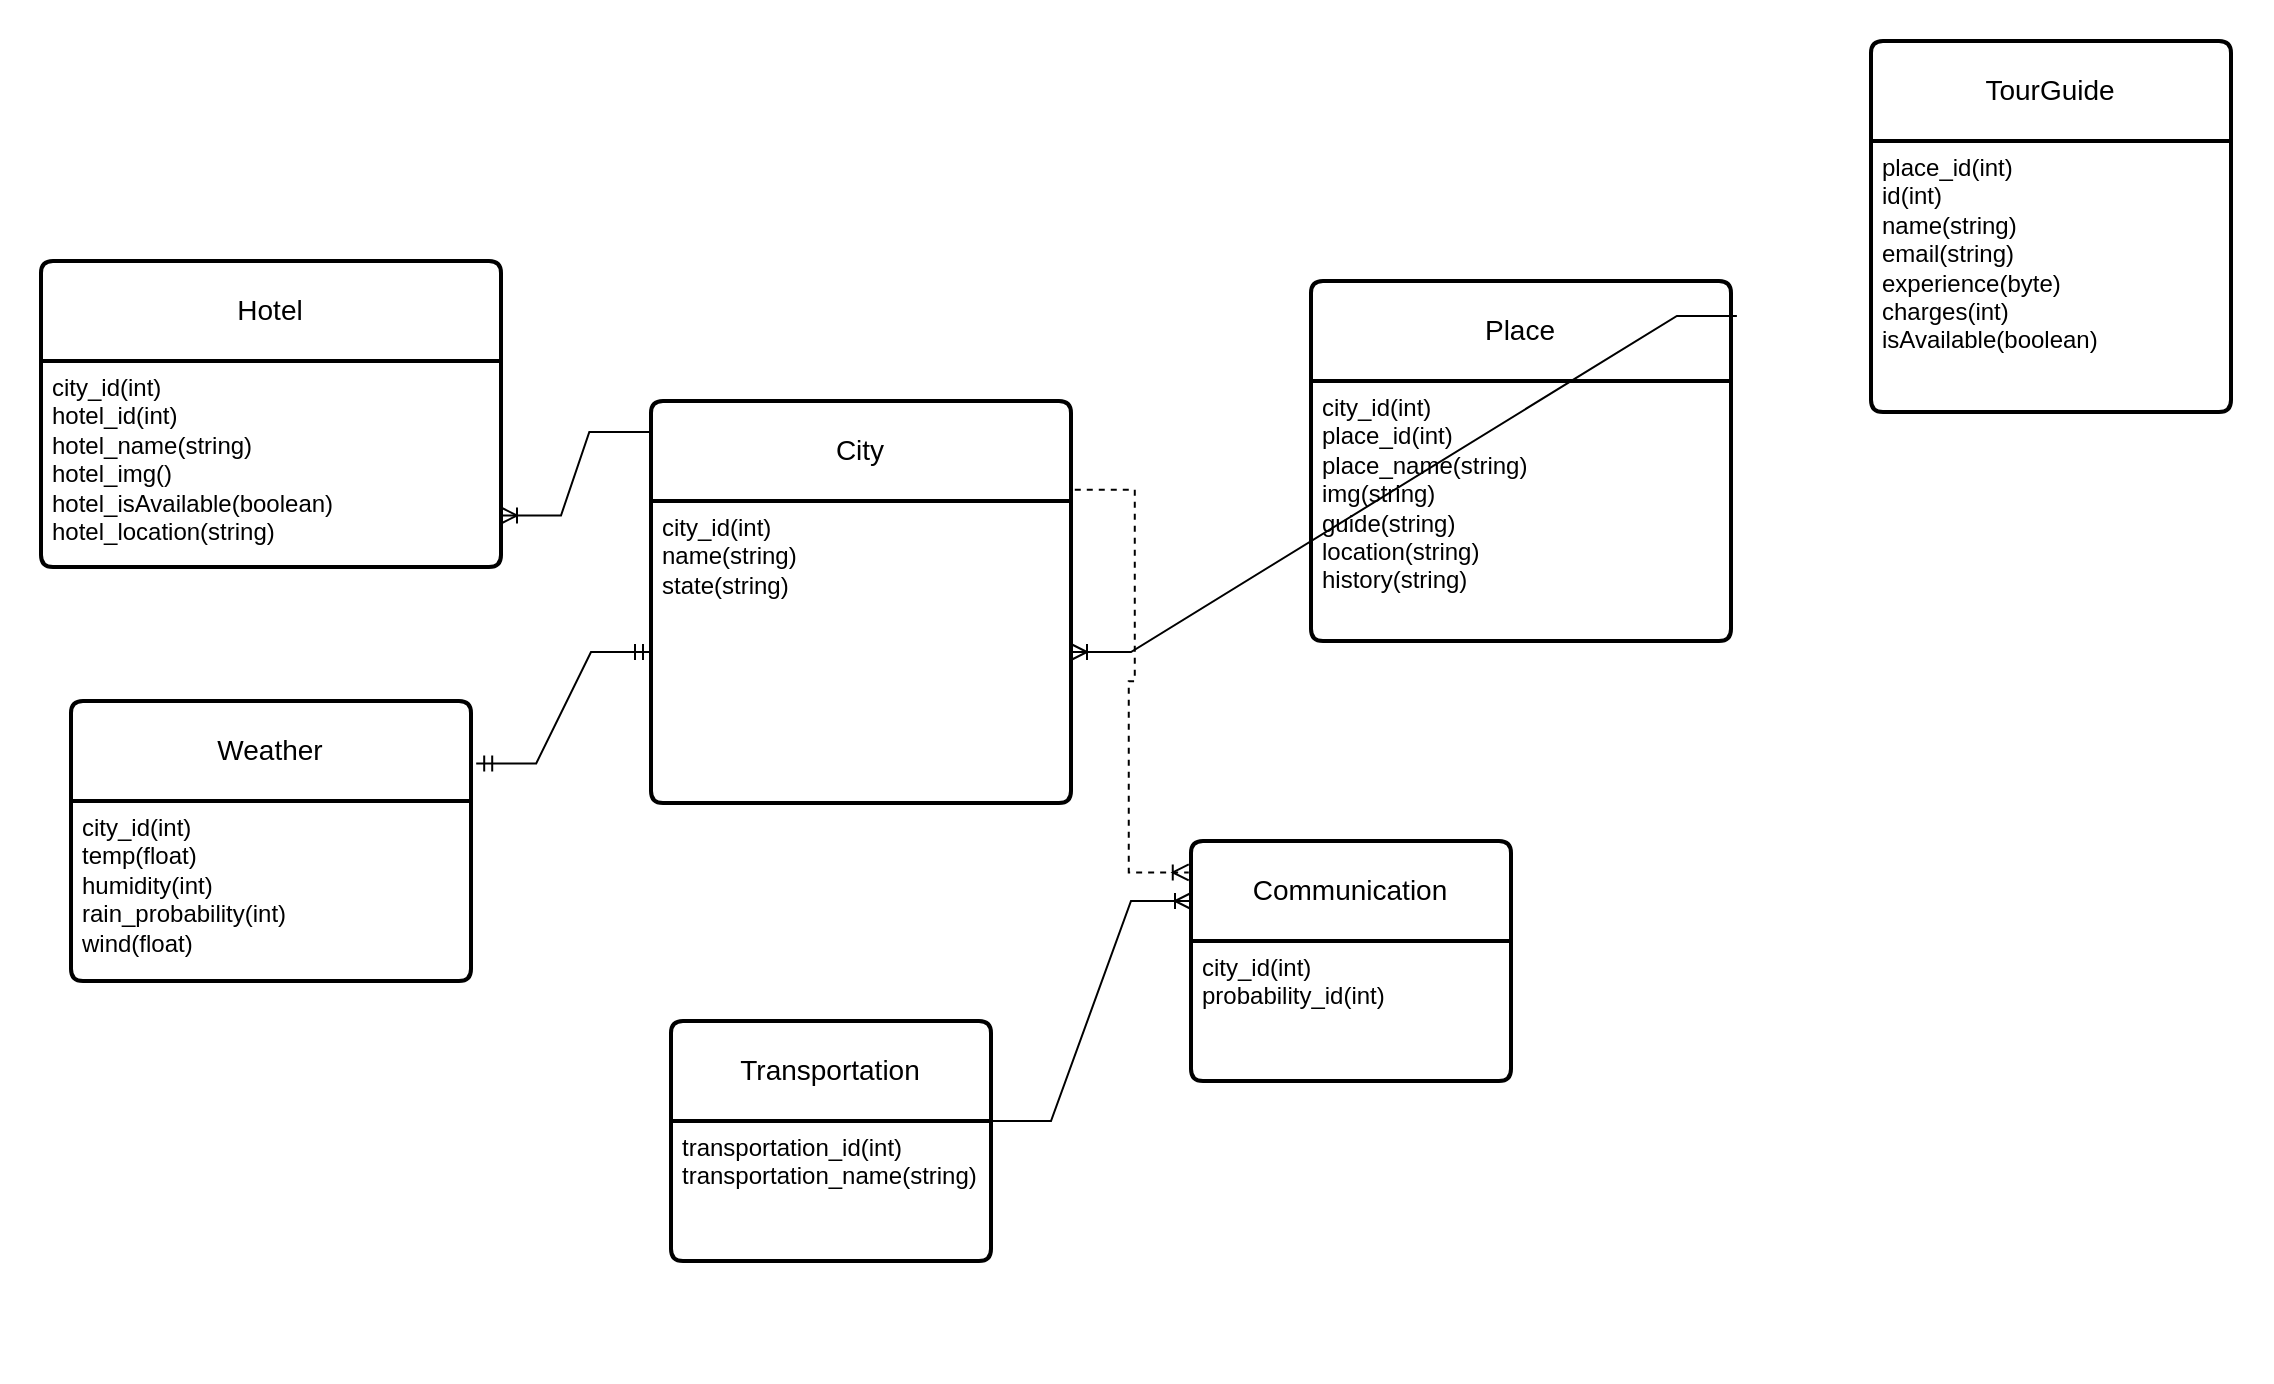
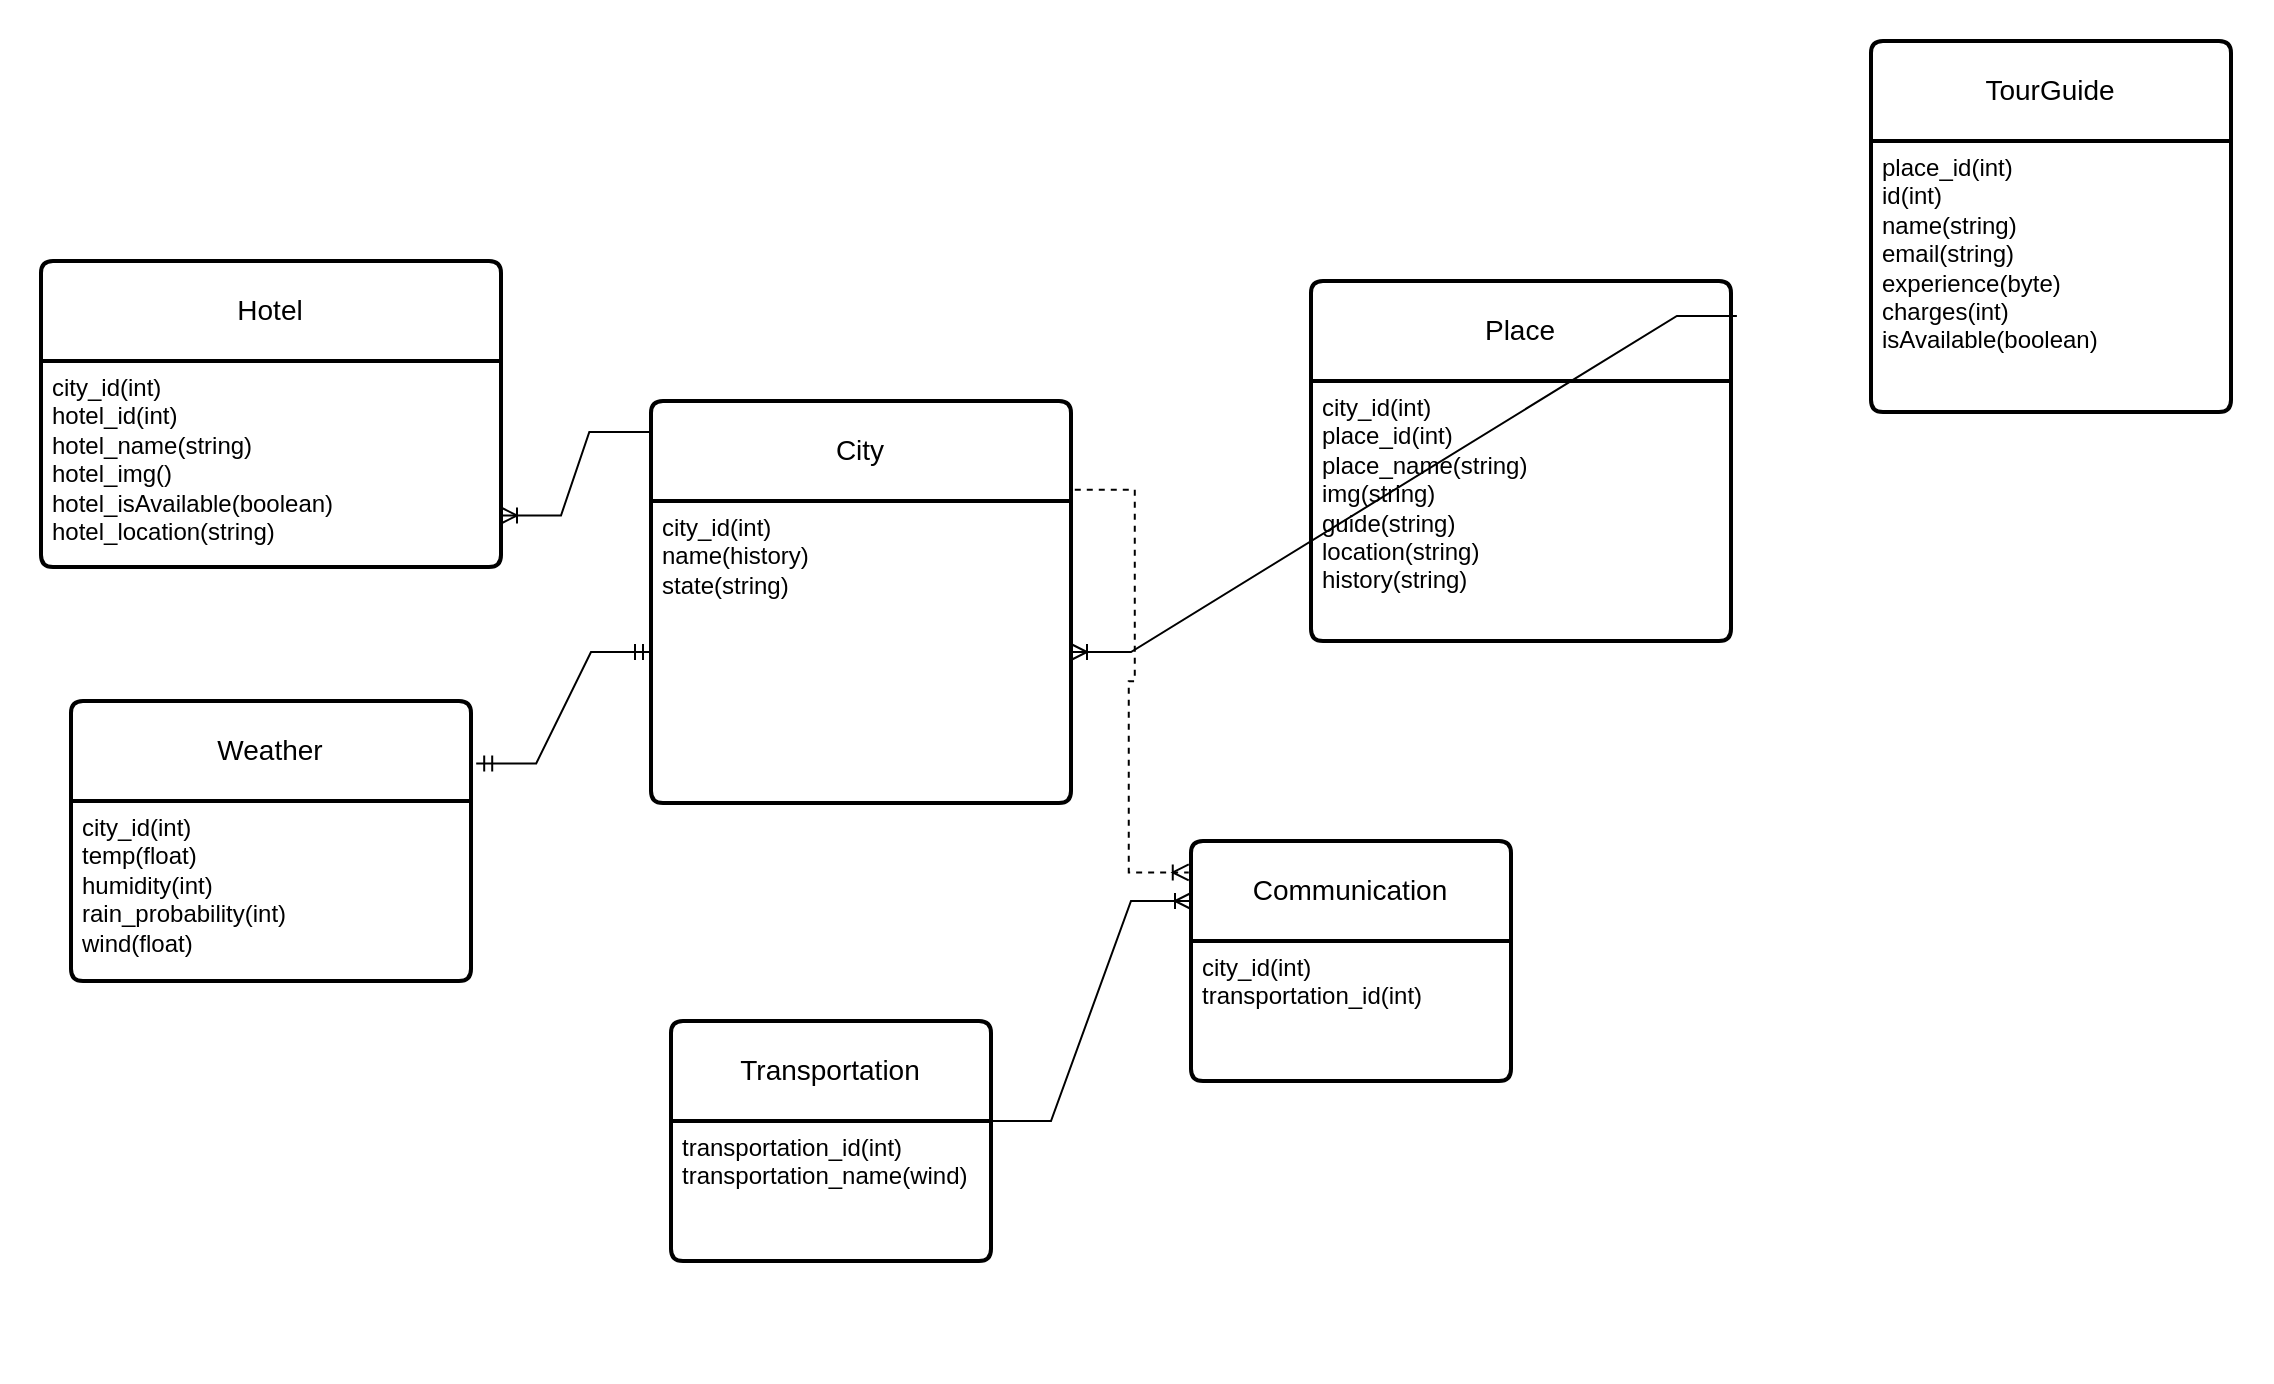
  <mxCell id="0" />
  <mxCell id="1" parent="0" />
  <mxCell id="2" value="City" style="swimlane;childLayout=stackLayout;horizontal=1;startSize=50;horizontalStack=0;rounded=1;fontSize=14;fontStyle=0;strokeWidth=2;resizeParent=0;resizeLast=1;shadow=0;dashed=0;align=center;arcSize=4;whiteSpace=wrap;html=1;" parent="1" vertex="1"><mxGeometry x="325" y="200" width="210" height="201" as="geometry" /></mxCell>
- <mxCell id="3" value="city_id(int)&lt;div&gt;name(string)&lt;div&gt;state(string)&lt;/div&gt;&lt;div&gt;&lt;br&gt;&lt;/div&gt;&lt;div&gt;&lt;br&gt;&lt;/div&gt;&lt;/div&gt;" style="align=left;strokeColor=none;fillColor=none;spacingLeft=4;fontSize=12;verticalAlign=top;resizable=0;rotatable=0;part=1;html=1;" parent="2" vertex="1"><mxGeometry y="50" width="210" height="151" as="geometry" /></mxCell>
+ <mxCell id="3" value="city_id(int)&lt;div&gt;name(history)&lt;div&gt;state(string)&lt;/div&gt;&lt;div&gt;&lt;br&gt;&lt;/div&gt;&lt;div&gt;&lt;br&gt;&lt;/div&gt;&lt;/div&gt;" style="align=left;strokeColor=none;fillColor=none;spacingLeft=4;fontSize=12;verticalAlign=top;resizable=0;rotatable=0;part=1;html=1;" parent="2" vertex="1"><mxGeometry y="50" width="210" height="151" as="geometry" /></mxCell>
  <mxCell id="4" value="Place" style="swimlane;childLayout=stackLayout;horizontal=1;startSize=50;horizontalStack=0;rounded=1;fontSize=14;fontStyle=0;strokeWidth=2;resizeParent=0;resizeLast=1;shadow=0;dashed=0;align=center;arcSize=4;whiteSpace=wrap;html=1;" parent="1" vertex="1"><mxGeometry x="655" y="140" width="210" height="180" as="geometry" /></mxCell>
  <mxCell id="5" value="city_id(int)&lt;div&gt;place_id(int)&lt;/div&gt;&lt;div&gt;place_name(string)&lt;div&gt;img(string)&lt;/div&gt;&lt;div&gt;guide(string)&lt;/div&gt;&lt;div&gt;location(string)&lt;/div&gt;&lt;div&gt;history(string)&lt;/div&gt;&lt;/div&gt;" style="align=left;strokeColor=none;fillColor=none;spacingLeft=4;fontSize=12;verticalAlign=top;resizable=0;rotatable=0;part=1;html=1;" parent="4" vertex="1"><mxGeometry y="50" width="210" height="130" as="geometry" /></mxCell>
  <mxCell id="6" value="" style="edgeStyle=entityRelationEdgeStyle;fontSize=12;html=1;endArrow=ERoneToMany;rounded=0;entryX=0;entryY=0.25;entryDx=0;entryDy=0;exitX=1;exitY=0;exitDx=0;exitDy=0;" parent="1" target="16" edge="1" source="8"><mxGeometry width="100" height="100" relative="1" as="geometry"><mxPoint x="475" y="700" as="sourcePoint" /><mxPoint x="575" y="600" as="targetPoint" /><Array as="points"><mxPoint x="525" y="670" /></Array></mxGeometry></mxCell>
  <mxCell id="7" value="Transportation" style="swimlane;childLayout=stackLayout;horizontal=1;startSize=50;horizontalStack=0;rounded=1;fontSize=14;fontStyle=0;strokeWidth=2;resizeParent=0;resizeLast=1;shadow=0;dashed=0;align=center;arcSize=4;whiteSpace=wrap;html=1;" parent="1" vertex="1"><mxGeometry x="335" y="510" width="160" height="120" as="geometry" /></mxCell>
- <mxCell id="8" value="transportation_id(int)&lt;div&gt;transportation_name(string)&lt;/div&gt;" style="align=left;strokeColor=none;fillColor=none;spacingLeft=4;fontSize=12;verticalAlign=top;resizable=0;rotatable=0;part=1;html=1;" parent="7" vertex="1"><mxGeometry y="50" width="160" height="70" as="geometry" /></mxCell>
+ <mxCell id="8" value="transportation_id(int)&lt;div&gt;transportation_name(wind)&lt;/div&gt;" style="align=left;strokeColor=none;fillColor=none;spacingLeft=4;fontSize=12;verticalAlign=top;resizable=0;rotatable=0;part=1;html=1;" parent="7" vertex="1"><mxGeometry y="50" width="160" height="70" as="geometry" /></mxCell>
  <mxCell id="9" value="Hotel" style="swimlane;childLayout=stackLayout;horizontal=1;startSize=50;horizontalStack=0;rounded=1;fontSize=14;fontStyle=0;strokeWidth=2;resizeParent=0;resizeLast=1;shadow=0;dashed=0;align=center;arcSize=4;whiteSpace=wrap;html=1;" parent="1" vertex="1"><mxGeometry x="20" y="130" width="230" height="153" as="geometry" /></mxCell>
  <mxCell id="10" value="city_id(int)&lt;div&gt;hotel_id(int)&lt;div&gt;&lt;div&gt;hotel_name(string)&lt;/div&gt;&lt;div&gt;hotel_img()&lt;/div&gt;&lt;div&gt;hotel_isAvailable(boolean)&lt;/div&gt;&lt;/div&gt;&lt;/div&gt;&lt;div&gt;hotel_location(string)&lt;/div&gt;" style="align=left;strokeColor=none;fillColor=none;spacingLeft=4;fontSize=12;verticalAlign=top;resizable=0;rotatable=0;part=1;html=1;" parent="9" vertex="1"><mxGeometry y="50" width="230" height="103" as="geometry" /></mxCell>
  <mxCell id="11" value="" style="edgeStyle=entityRelationEdgeStyle;fontSize=12;html=1;endArrow=ERoneToMany;rounded=0;exitX=-0.004;exitY=0.077;exitDx=0;exitDy=0;entryX=1;entryY=0.75;entryDx=0;entryDy=0;exitPerimeter=0;" parent="1" source="2" target="10" edge="1"><mxGeometry width="100" height="100" relative="1" as="geometry"><mxPoint x="345" y="260" as="sourcePoint" /><mxPoint x="435" y="160" as="targetPoint" /></mxGeometry></mxCell>
  <mxCell id="12" value="Weather" style="swimlane;childLayout=stackLayout;horizontal=1;startSize=50;horizontalStack=0;rounded=1;fontSize=14;fontStyle=0;strokeWidth=2;resizeParent=0;resizeLast=1;shadow=0;dashed=0;align=center;arcSize=4;whiteSpace=wrap;html=1;" parent="1" vertex="1"><mxGeometry x="35" y="350" width="200" height="140" as="geometry" /></mxCell>
  <mxCell id="13" value="city_id(int)&lt;div&gt;temp(float)&lt;/div&gt;&lt;div&gt;humidity(int)&lt;/div&gt;&lt;div&gt;rain_probability(int)&lt;/div&gt;&lt;div&gt;wind(float)&lt;/div&gt;" style="align=left;strokeColor=none;fillColor=none;spacingLeft=4;fontSize=12;verticalAlign=top;resizable=0;rotatable=0;part=1;html=1;" parent="12" vertex="1"><mxGeometry y="50" width="200" height="90" as="geometry" /></mxCell>
  <mxCell id="14" value="" style="edgeStyle=entityRelationEdgeStyle;fontSize=12;html=1;endArrow=ERmandOne;startArrow=ERmandOne;rounded=0;exitX=1.013;exitY=0.223;exitDx=0;exitDy=0;exitPerimeter=0;" parent="1" edge="1" target="3" source="12"><mxGeometry width="100" height="100" relative="1" as="geometry"><mxPoint x="245" y="430" as="sourcePoint" /><mxPoint x="335" y="370" as="targetPoint" /></mxGeometry></mxCell>
  <mxCell id="15" value="" style="edgeStyle=entityRelationEdgeStyle;fontSize=12;html=1;endArrow=ERoneToMany;rounded=0;exitX=1.009;exitY=0.221;exitDx=0;exitDy=0;exitPerimeter=0;entryX=-0.007;entryY=0.131;entryDx=0;entryDy=0;entryPerimeter=0;dashed=1;" parent="1" source="2" target="16" edge="1"><mxGeometry width="100" height="100" relative="1" as="geometry"><mxPoint x="536" y="392" as="sourcePoint" /><mxPoint x="785" y="560" as="targetPoint" /><Array as="points"><mxPoint x="575" y="450" /><mxPoint x="595" y="461" /></Array></mxGeometry></mxCell>
  <mxCell id="16" value="Communication" style="swimlane;childLayout=stackLayout;horizontal=1;startSize=50;horizontalStack=0;rounded=1;fontSize=14;fontStyle=0;strokeWidth=2;resizeParent=0;resizeLast=1;shadow=0;dashed=0;align=center;arcSize=4;whiteSpace=wrap;html=1;" parent="1" vertex="1"><mxGeometry x="595" y="420" width="160" height="120" as="geometry" /></mxCell>
- <mxCell id="17" value="city_id(int)&lt;div&gt;probability_id(int)&lt;/div&gt;" style="align=left;strokeColor=none;fillColor=none;spacingLeft=4;fontSize=12;verticalAlign=top;resizable=0;rotatable=0;part=1;html=1;" parent="16" vertex="1"><mxGeometry y="50" width="160" height="70" as="geometry" /></mxCell>
+ <mxCell id="17" value="city_id(int)&lt;div&gt;transportation_id(int)&lt;/div&gt;" style="align=left;strokeColor=none;fillColor=none;spacingLeft=4;fontSize=12;verticalAlign=top;resizable=0;rotatable=0;part=1;html=1;" parent="16" vertex="1"><mxGeometry y="50" width="160" height="70" as="geometry" /></mxCell>
  <mxCell id="18" value="TourGuide" style="swimlane;childLayout=stackLayout;horizontal=1;startSize=50;horizontalStack=0;rounded=1;fontSize=14;fontStyle=0;strokeWidth=2;resizeParent=0;resizeLast=1;shadow=0;dashed=0;align=center;arcSize=4;whiteSpace=wrap;html=1;" parent="1" vertex="1"><mxGeometry x="935" y="20" width="180" height="185.53" as="geometry" /></mxCell>
  <mxCell id="19" value="place_id(int)&lt;div&gt;id(int)&lt;/div&gt;&lt;div&gt;name(string)&lt;/div&gt;&lt;div&gt;email(string)&lt;/div&gt;&lt;div&gt;experience(byte)&lt;/div&gt;&lt;div&gt;charges(int)&lt;/div&gt;&lt;div&gt;isAvailable(boolean)&lt;/div&gt;" style="align=left;strokeColor=none;fillColor=none;spacingLeft=4;fontSize=12;verticalAlign=top;resizable=0;rotatable=0;part=1;html=1;" parent="18" vertex="1"><mxGeometry y="50" width="180" height="135.53" as="geometry" /></mxCell>
  <mxCell id="20" value="" style="edgeStyle=entityRelationEdgeStyle;fontSize=12;html=1;endArrow=ERoneToMany;rounded=0;exitX=1.014;exitY=0.097;exitDx=0;exitDy=0;exitPerimeter=0;" parent="1" source="4" edge="1" target="3"><mxGeometry width="100" height="100" relative="1" as="geometry"><mxPoint x="1085" y="190" as="sourcePoint" /><mxPoint x="1185" y="70" as="targetPoint" /></mxGeometry></mxCell>
